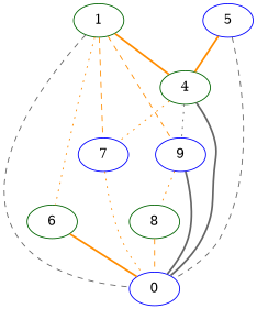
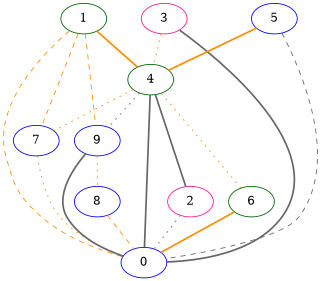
  graph {
    node [color=blue]
    edge [color=darkorange style=bold]
    1 [color=darkgreen]
    0
    4 [color=darkgreen]
    7
    9
+   2 [color=deeppink]
    6 [color=darkgreen]
-   8 [color=darkgreen]
+   8
+   3 [color=deeppink]
    5
-   1 -- 0 [color=gray40 style=dashed]
+   1 -- 0 [style=dashed]
    1 -- 4
    1 -- 7 [style=dashed]
    1 -- 9 [style=dashed]
    4 -- 0 [color=gray40]
    4 -- 7 [style=dotted]
    4 -- 9 [color=gray40 style=dotted]
-   1 -- 6 [style=dotted]
+   4 -- 2 [color=gray40]
+   4 -- 6 [style=dotted]
    7 -- 0 [style=dotted]
    9 -- 0 [color=gray40]
    9 -- 8 [style=dotted]
+   2 -- 0 [color=gray40 style=dotted]
    6 -- 0
    8 -- 0 [style=dashed]
+   3 -- 0 [color=gray40]
+   3 -- 4 [style=dotted]
    5 -- 0 [color=gray40 style=dashed]
    5 -- 4
  }
